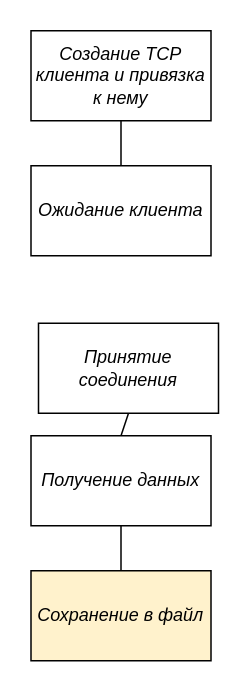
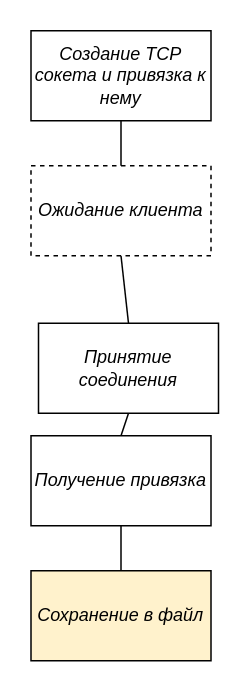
  <mxCell id="0" />
  <mxCell id="1" parent="0" />
- <mxCell id="2" value="Создание TCP клиента и привязка к нему" style="rounded=0;whiteSpace=wrap;html=1;fontStyle=2" vertex="1" parent="1"><mxGeometry x="20" y="20" width="120" height="60" as="geometry" /></mxCell>
- <mxCell id="3" value="Ожидание клиента" style="rounded=0;whiteSpace=wrap;html=1;fontStyle=2" vertex="1" parent="1"><mxGeometry x="20" y="110" width="120" height="60" as="geometry" /></mxCell>
+ <mxCell id="2" value="Создание TCP сокета и привязка к нему" style="rounded=0;whiteSpace=wrap;html=1;fontStyle=2" vertex="1" parent="1"><mxGeometry x="20" y="20" width="120" height="60" as="geometry" /></mxCell>
+ <mxCell id="3" value="Ожидание клиента" style="rounded=0;whiteSpace=wrap;html=1;fontStyle=2;dashed=1;" vertex="1" parent="1"><mxGeometry x="20" y="110" width="120" height="60" as="geometry" /></mxCell>
  <mxCell id="4" value="Принятие соединения" style="rounded=0;whiteSpace=wrap;html=1;fontStyle=2" vertex="1" parent="1"><mxGeometry x="25" y="215" width="120" height="60" as="geometry" /></mxCell>
- <mxCell id="5" value="Получение данных" style="rounded=0;whiteSpace=wrap;html=1;fontStyle=2" vertex="1" parent="1"><mxGeometry x="20" y="290" width="120" height="60" as="geometry" /></mxCell>
+ <mxCell id="5" value="Получение привязка" style="rounded=0;whiteSpace=wrap;html=1;fontStyle=2" vertex="1" parent="1"><mxGeometry x="20" y="290" width="120" height="60" as="geometry" /></mxCell>
  <mxCell id="6" value="Сохранение в файл" style="rounded=0;whiteSpace=wrap;html=1;fontStyle=2;fillColor=#fff2cc;" vertex="1" parent="1"><mxGeometry x="20" y="380" width="120" height="60" as="geometry" /></mxCell>
  <mxCell id="7" value="" style="endArrow=none;html=1;rounded=0;entryX=0.5;entryY=1;entryDx=0;entryDy=0;exitX=0.5;exitY=0;exitDx=0;exitDy=0;" edge="1" parent="1" source="3" target="2"><mxGeometry width="50" height="50" relative="1" as="geometry"><mxPoint x="-190" y="200" as="sourcePoint" /><mxPoint x="-140" y="150" as="targetPoint" /></mxGeometry></mxCell>
+ <mxCell id="8" value="" style="endArrow=none;html=1;rounded=0;entryX=0.5;entryY=1;entryDx=0;entryDy=0;exitX=0.5;exitY=0;exitDx=0;exitDy=0;" edge="1" parent="1" source="4" target="3"><mxGeometry width="50" height="50" relative="1" as="geometry"><mxPoint x="-220" y="310" as="sourcePoint" /><mxPoint x="-170" y="260" as="targetPoint" /></mxGeometry></mxCell>
  <mxCell id="9" value="" style="endArrow=none;html=1;rounded=0;entryX=0.5;entryY=1;entryDx=0;entryDy=0;exitX=0.5;exitY=0;exitDx=0;exitDy=0;" edge="1" parent="1" source="5" target="4"><mxGeometry width="50" height="50" relative="1" as="geometry"><mxPoint x="-220" y="360" as="sourcePoint" /><mxPoint x="-170" y="310" as="targetPoint" /></mxGeometry></mxCell>
  <mxCell id="10" value="" style="endArrow=none;html=1;rounded=0;entryX=0.5;entryY=1;entryDx=0;entryDy=0;exitX=0.5;exitY=0;exitDx=0;exitDy=0;" edge="1" parent="1" source="6" target="5"><mxGeometry width="50" height="50" relative="1" as="geometry"><mxPoint x="-120" y="410" as="sourcePoint" /><mxPoint x="-70" y="360" as="targetPoint" /></mxGeometry></mxCell>
